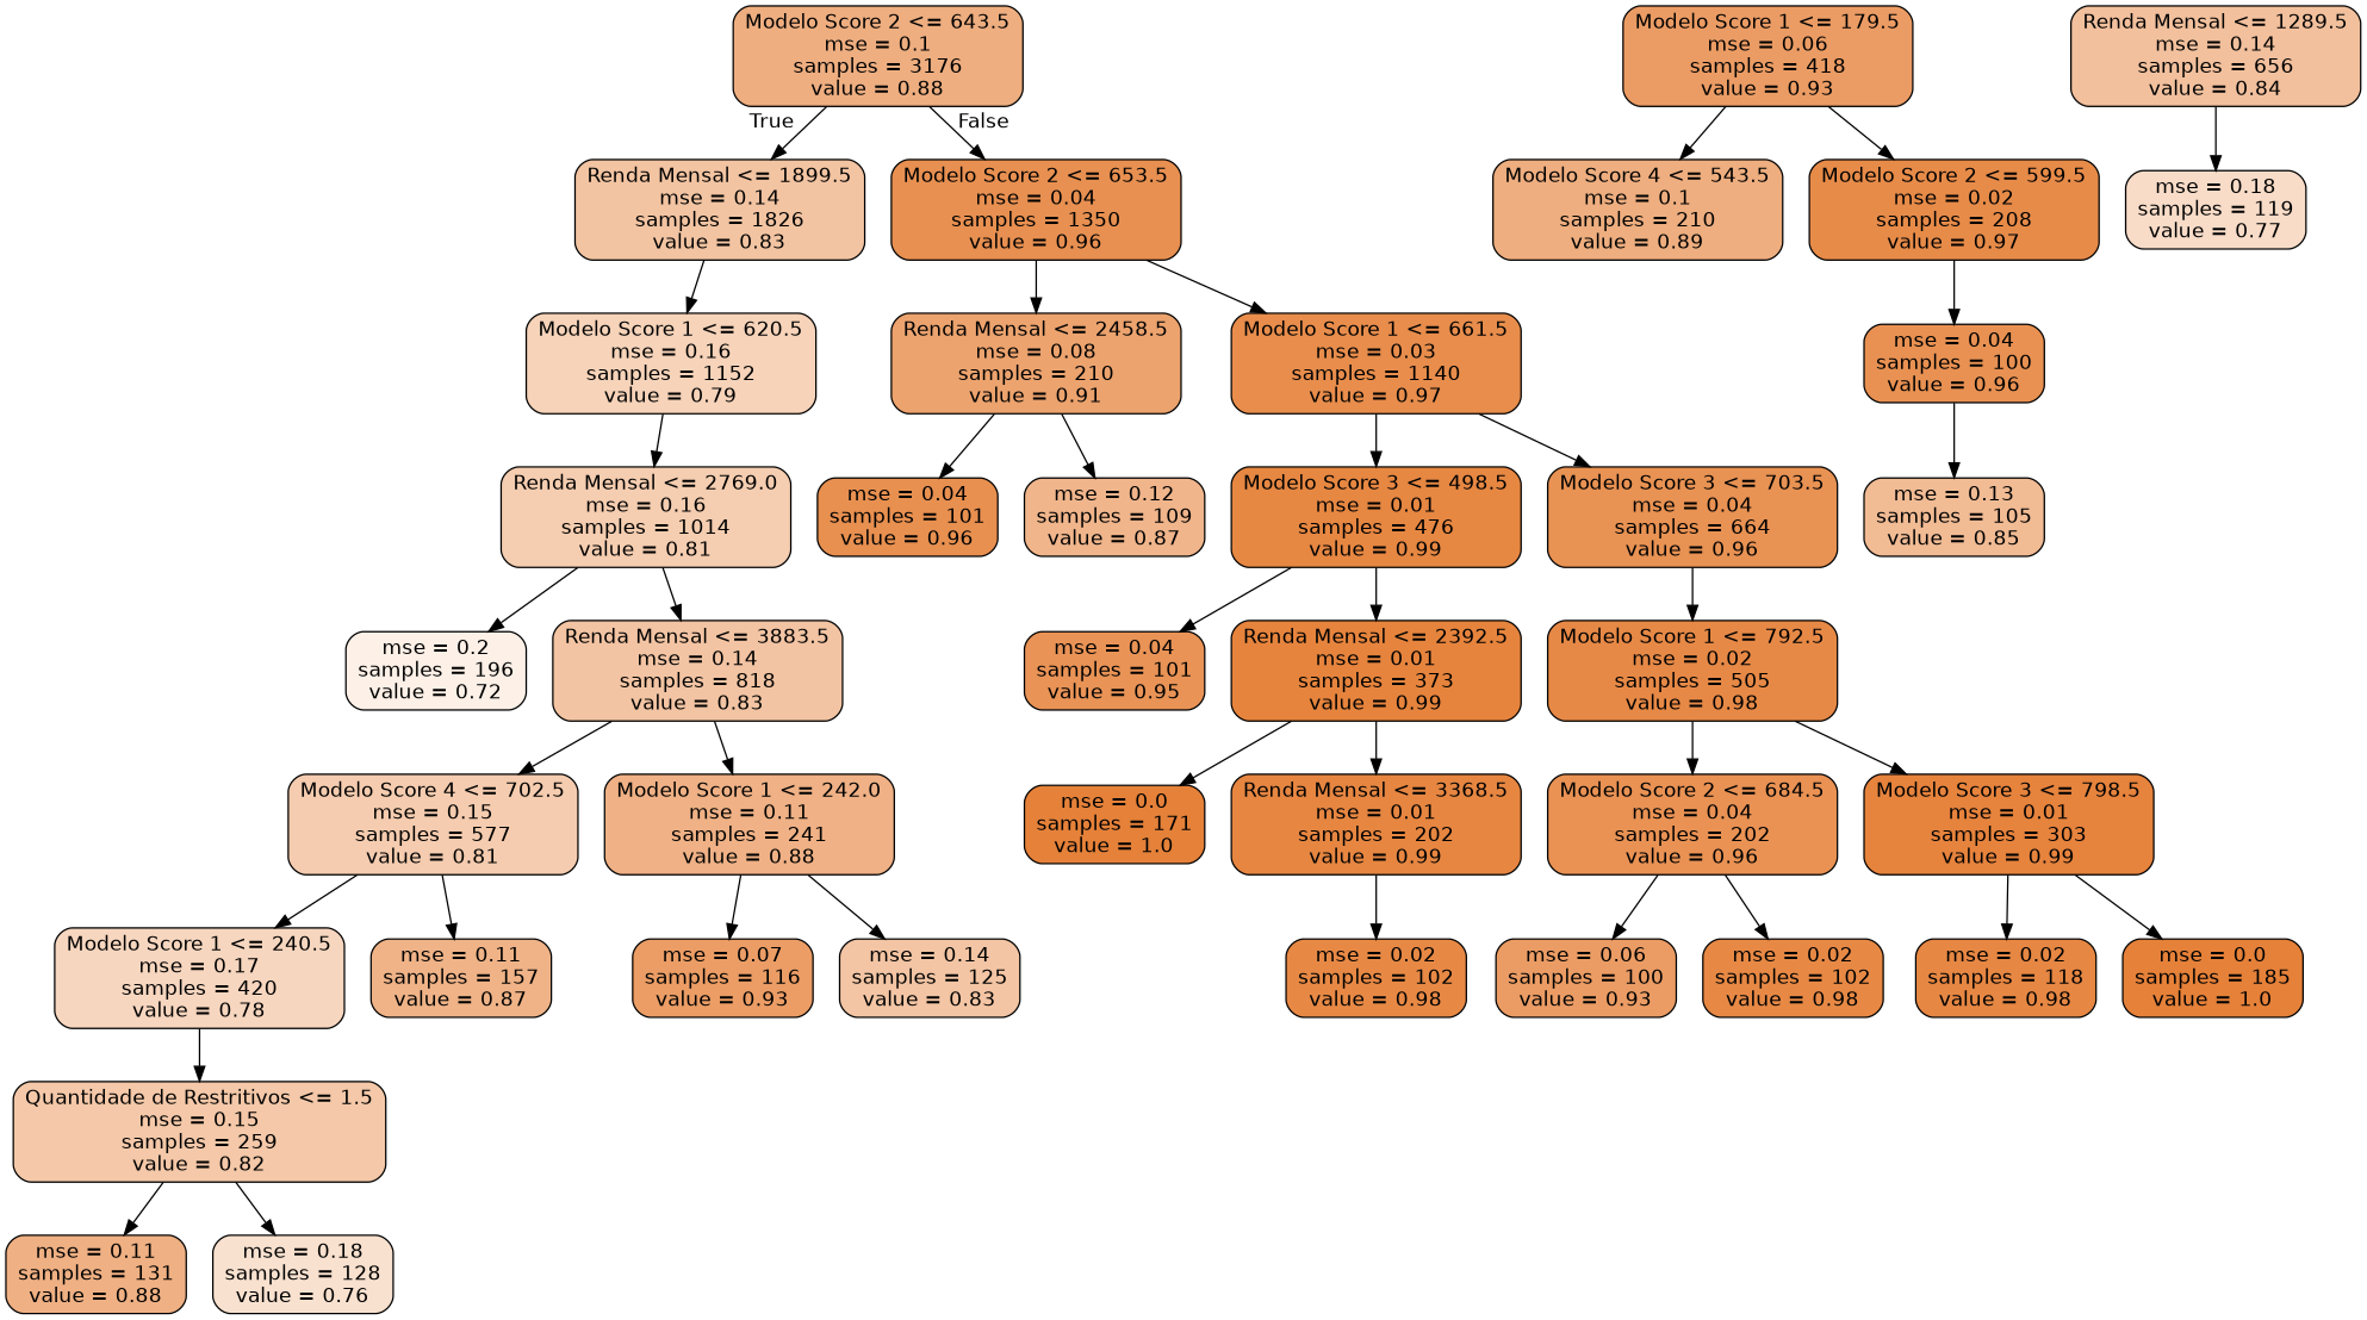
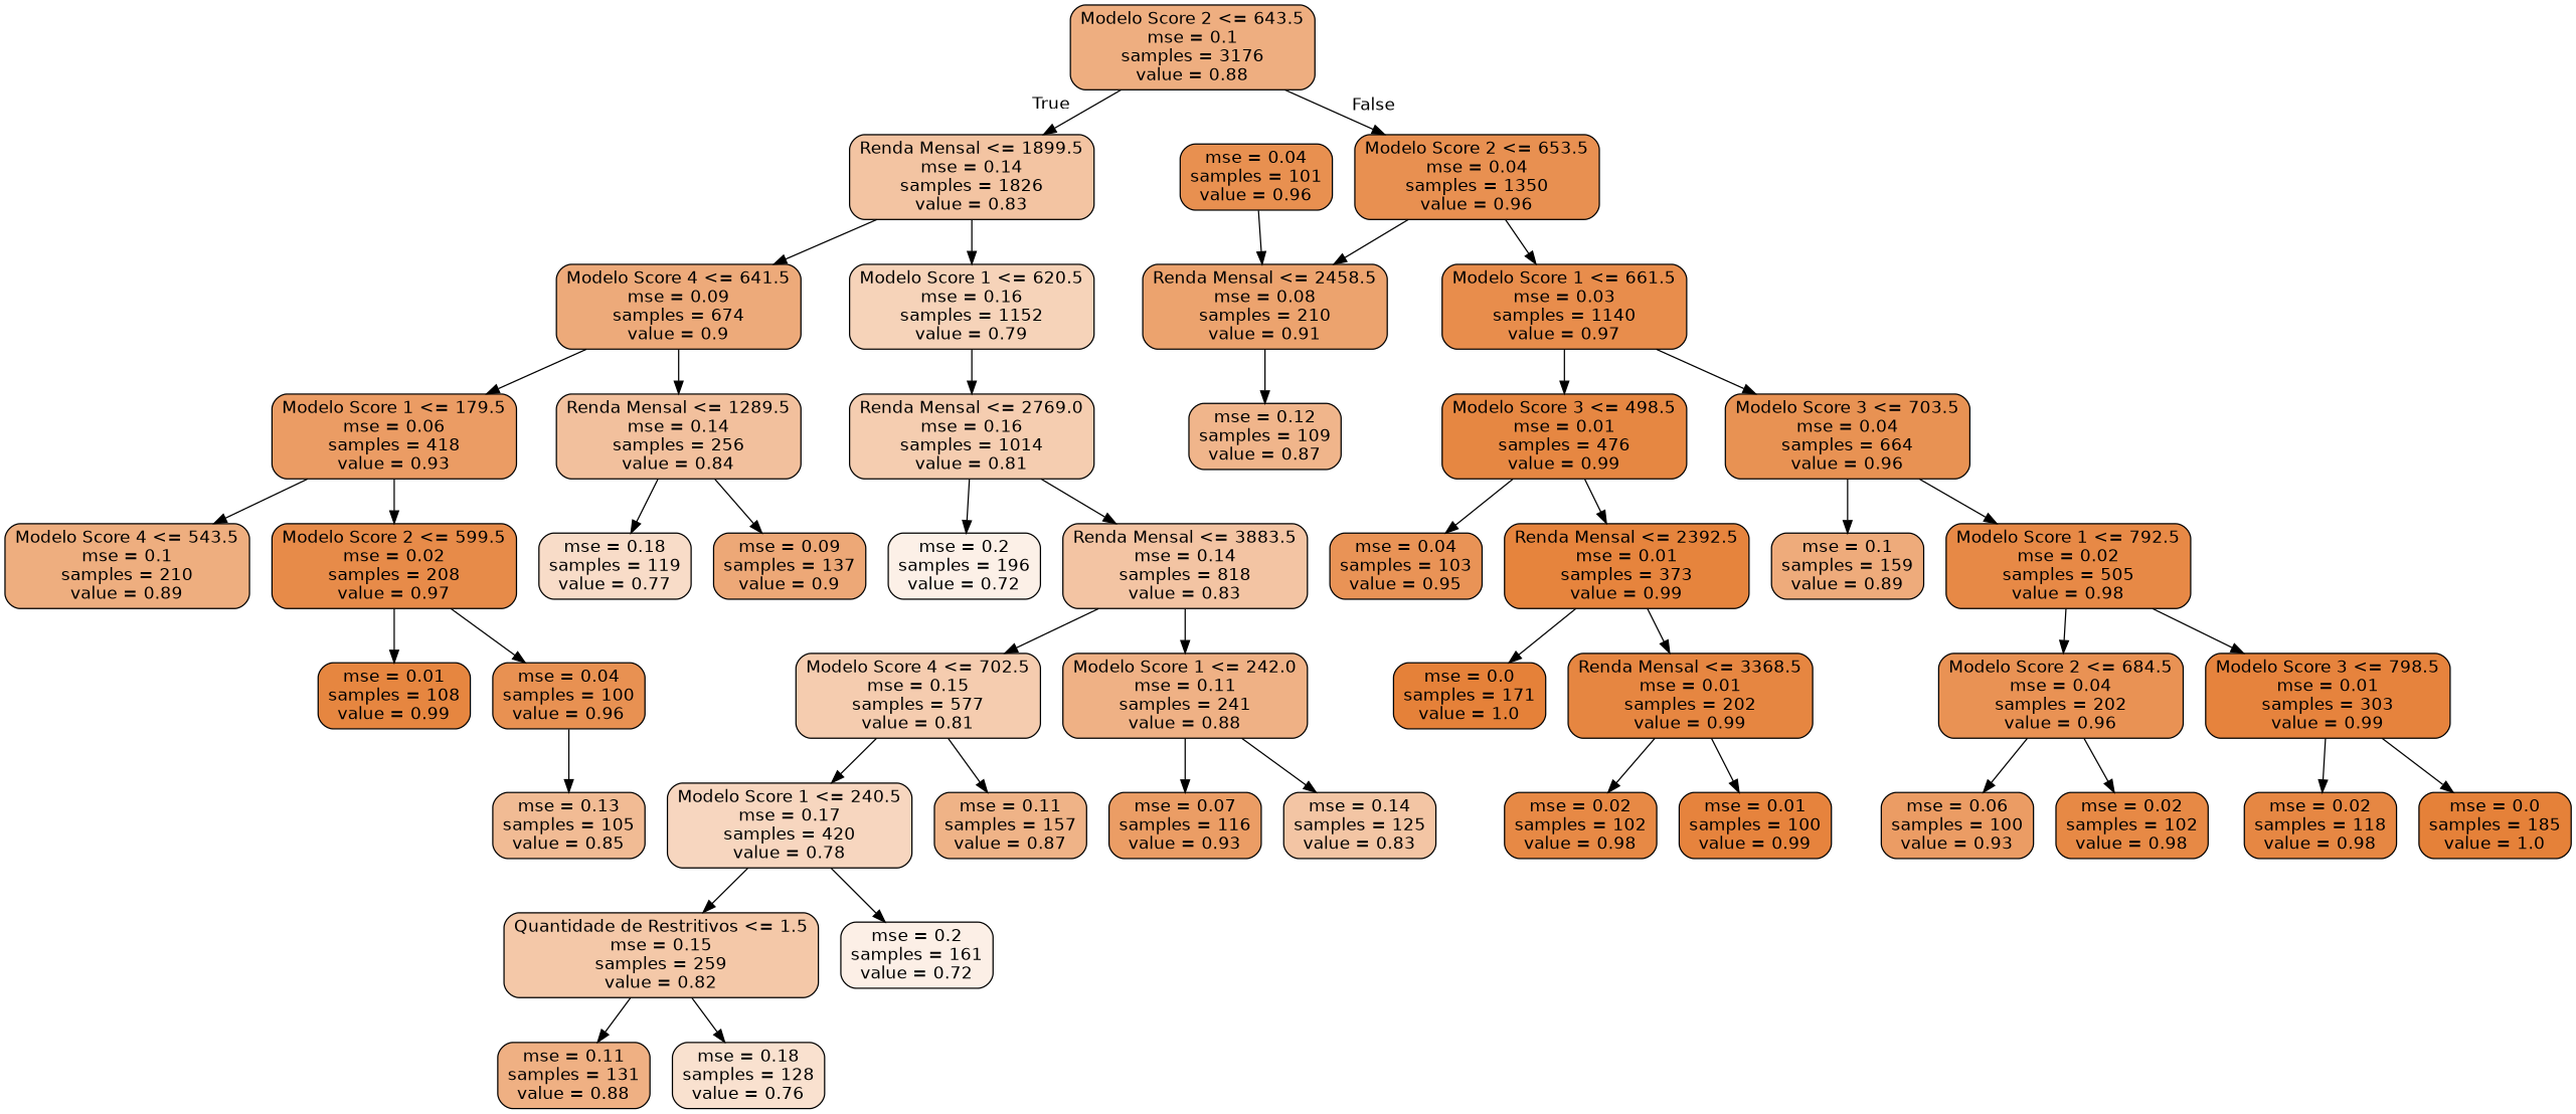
  digraph {
    node [color=black fillcolor="#eb9c64" fontname=helvetica shape=box style="filled, rounded"]
    edge [fontname=helvetica]
    n1 [fillcolor="#eeae80" label="Modelo Score 2 <= 643.5\nmse = 0.1\nsamples = 3176\nvalue = 0.88"]
    n2 [fillcolor="#f3c4a2" label="Renda Mensal <= 1899.5\nmse = 0.14\nsamples = 1826\nvalue = 0.83"]
    n3 [fillcolor="#e89051" label="Modelo Score 2 <= 653.5\nmse = 0.04\nsamples = 1350\nvalue = 0.96"]
+   n4 [fillcolor="#edaa7a" label="Modelo Score 4 <= 641.5\nmse = 0.09\nsamples = 674\nvalue = 0.9"]
    n5 [fillcolor="#f6d3b9" label="Modelo Score 1 <= 620.5\nmse = 0.16\nsamples = 1152\nvalue = 0.79"]
    n6 [fillcolor="#eca36e" label="Renda Mensal <= 2458.5\nmse = 0.08\nsamples = 210\nvalue = 0.91"]
    n7 [fillcolor="#e88d4c" label="Modelo Score 1 <= 661.5\nmse = 0.03\nsamples = 1140\nvalue = 0.97"]
    n8 [label="Modelo Score 1 <= 179.5\nmse = 0.06\nsamples = 418\nvalue = 0.93"]
-   n9 [fillcolor="#f2c09d" label="Renda Mensal <= 1289.5\nmse = 0.14\nsamples = 656\nvalue = 0.84"]
+   n9 [fillcolor="#f2c09d" label="Renda Mensal <= 1289.5\nmse = 0.14\nsamples = 256\nvalue = 0.84"]
    n10 [fillcolor="#f5cdb0" label="Renda Mensal <= 2769.0\nmse = 0.16\nsamples = 1014\nvalue = 0.81"]
    n11 [fillcolor="#eeae7f" label="Modelo Score 4 <= 543.5\nmse = 0.1\nsamples = 210\nvalue = 0.89"]
    n12 [fillcolor="#e78b49" label="Modelo Score 2 <= 599.5\nmse = 0.02\nsamples = 208\nvalue = 0.97"]
    n13 [fillcolor="#f8dcc8" label="mse = 0.18\nsamples = 119\nvalue = 0.77"]
+   n14 [fillcolor="#eda877" label="mse = 0.09\nsamples = 137\nvalue = 0.9"]
+   n15 [fillcolor="#e68640" label="mse = 0.01\nsamples = 108\nvalue = 0.99"]
    n16 [fillcolor="#e89152" label="mse = 0.04\nsamples = 100\nvalue = 0.96"]
    n17 [fillcolor="#f1bb94" label="mse = 0.13\nsamples = 105\nvalue = 0.85"]
    n18 [fillcolor="#fcf0e7" label="mse = 0.2\nsamples = 196\nvalue = 0.72"]
    n19 [fillcolor="#f3c4a3" label="Renda Mensal <= 3883.5\nmse = 0.14\nsamples = 818\nvalue = 0.83"]
    n20 [fillcolor="#f5ccaf" label="Modelo Score 4 <= 702.5\nmse = 0.15\nsamples = 577\nvalue = 0.81"]
    n21 [fillcolor="#efb185" label="Modelo Score 1 <= 242.0\nmse = 0.11\nsamples = 241\nvalue = 0.88"]
    n22 [fillcolor="#f7d6bf" label="Modelo Score 1 <= 240.5\nmse = 0.17\nsamples = 420\nvalue = 0.78"]
    n23 [fillcolor="#efb387" label="mse = 0.11\nsamples = 157\nvalue = 0.87"]
    n24 [fillcolor="#eb9d65" label="mse = 0.07\nsamples = 116\nvalue = 0.93"]
    n25 [fillcolor="#f3c5a4" label="mse = 0.14\nsamples = 125\nvalue = 0.83"]
    n26 [fillcolor="#f4c8a8" label="Quantidade de Restritivos <= 1.5\nmse = 0.15\nsamples = 259\nvalue = 0.82"]
+   n27 [fillcolor="#fcefe6" label="mse = 0.2\nsamples = 161\nvalue = 0.72"]
    n28 [fillcolor="#efb083" label="mse = 0.11\nsamples = 131\nvalue = 0.88"]
    n29 [fillcolor="#f9e1cf" label="mse = 0.18\nsamples = 128\nvalue = 0.76"]
    n30 [fillcolor="#e89050" label="mse = 0.04\nsamples = 101\nvalue = 0.96"]
    n31 [fillcolor="#f0b58b" label="mse = 0.12\nsamples = 109\nvalue = 0.87"]
    n32 [fillcolor="#e68742" label="Modelo Score 3 <= 498.5\nmse = 0.01\nsamples = 476\nvalue = 0.99"]
    n33 [fillcolor="#e89253" label="Modelo Score 3 <= 703.5\nmse = 0.04\nsamples = 664\nvalue = 0.96"]
-   n34 [fillcolor="#e99356" label="mse = 0.04\nsamples = 101\nvalue = 0.95"]
+   n34 [fillcolor="#e99356" label="mse = 0.04\nsamples = 103\nvalue = 0.95"]
    n35 [fillcolor="#e6843d" label="Renda Mensal <= 2392.5\nmse = 0.01\nsamples = 373\nvalue = 0.99"]
+   n36 [fillcolor="#eeab7b" label="mse = 0.1\nsamples = 159\nvalue = 0.89"]
    n37 [fillcolor="#e78946" label="Modelo Score 1 <= 792.5\nmse = 0.02\nsamples = 505\nvalue = 0.98"]
    n38 [fillcolor="#e58139" label="mse = 0.0\nsamples = 171\nvalue = 1.0"]
    n39 [fillcolor="#e68641" label="Renda Mensal <= 3368.5\nmse = 0.01\nsamples = 202\nvalue = 0.99"]
    n40 [fillcolor="#e78945" label="mse = 0.02\nsamples = 102\nvalue = 0.98"]
+   n41 [fillcolor="#e6833d" label="mse = 0.01\nsamples = 100\nvalue = 0.99"]
    n42 [fillcolor="#e99254" label="Modelo Score 2 <= 684.5\nmse = 0.04\nsamples = 202\nvalue = 0.96"]
    n43 [fillcolor="#e6833d" label="Modelo Score 3 <= 798.5\nmse = 0.01\nsamples = 303\nvalue = 0.99"]
    n44 [label="mse = 0.06\nsamples = 100\nvalue = 0.93"]
    n45 [fillcolor="#e78945" label="mse = 0.02\nsamples = 102\nvalue = 0.98"]
    n46 [fillcolor="#e68743" label="mse = 0.02\nsamples = 118\nvalue = 0.98"]
    n47 [fillcolor="#e58139" label="mse = 0.0\nsamples = 185\nvalue = 1.0"]
    n1 -> n2 [headlabel=True labelangle=45 labeldistance=2.5]
    n1 -> n3 [headlabel=False labelangle=-45 labeldistance=2.5]
+   n2 -> n4
    n2 -> n5
    n3 -> n6
    n3 -> n7
+   n4 -> n8
+   n4 -> n9
    n5 -> n10
-   n6 -> n30
+   n30 -> n6
    n6 -> n31
    n7 -> n32
    n7 -> n33
    n8 -> n11
    n8 -> n12
    n9 -> n13
+   n9 -> n14
    n10 -> n18
    n10 -> n19
+   n12 -> n15
    n12 -> n16
    n16 -> n17
    n19 -> n20
    n19 -> n21
    n20 -> n22
    n20 -> n23
    n21 -> n24
    n21 -> n25
    n22 -> n26
+   n22 -> n27
    n26 -> n28
    n26 -> n29
    n32 -> n34
    n32 -> n35
+   n33 -> n36
    n33 -> n37
    n35 -> n38
    n35 -> n39
    n37 -> n42
    n37 -> n43
    n39 -> n40
+   n39 -> n41
    n42 -> n44
    n42 -> n45
    n43 -> n46
    n43 -> n47
  }
